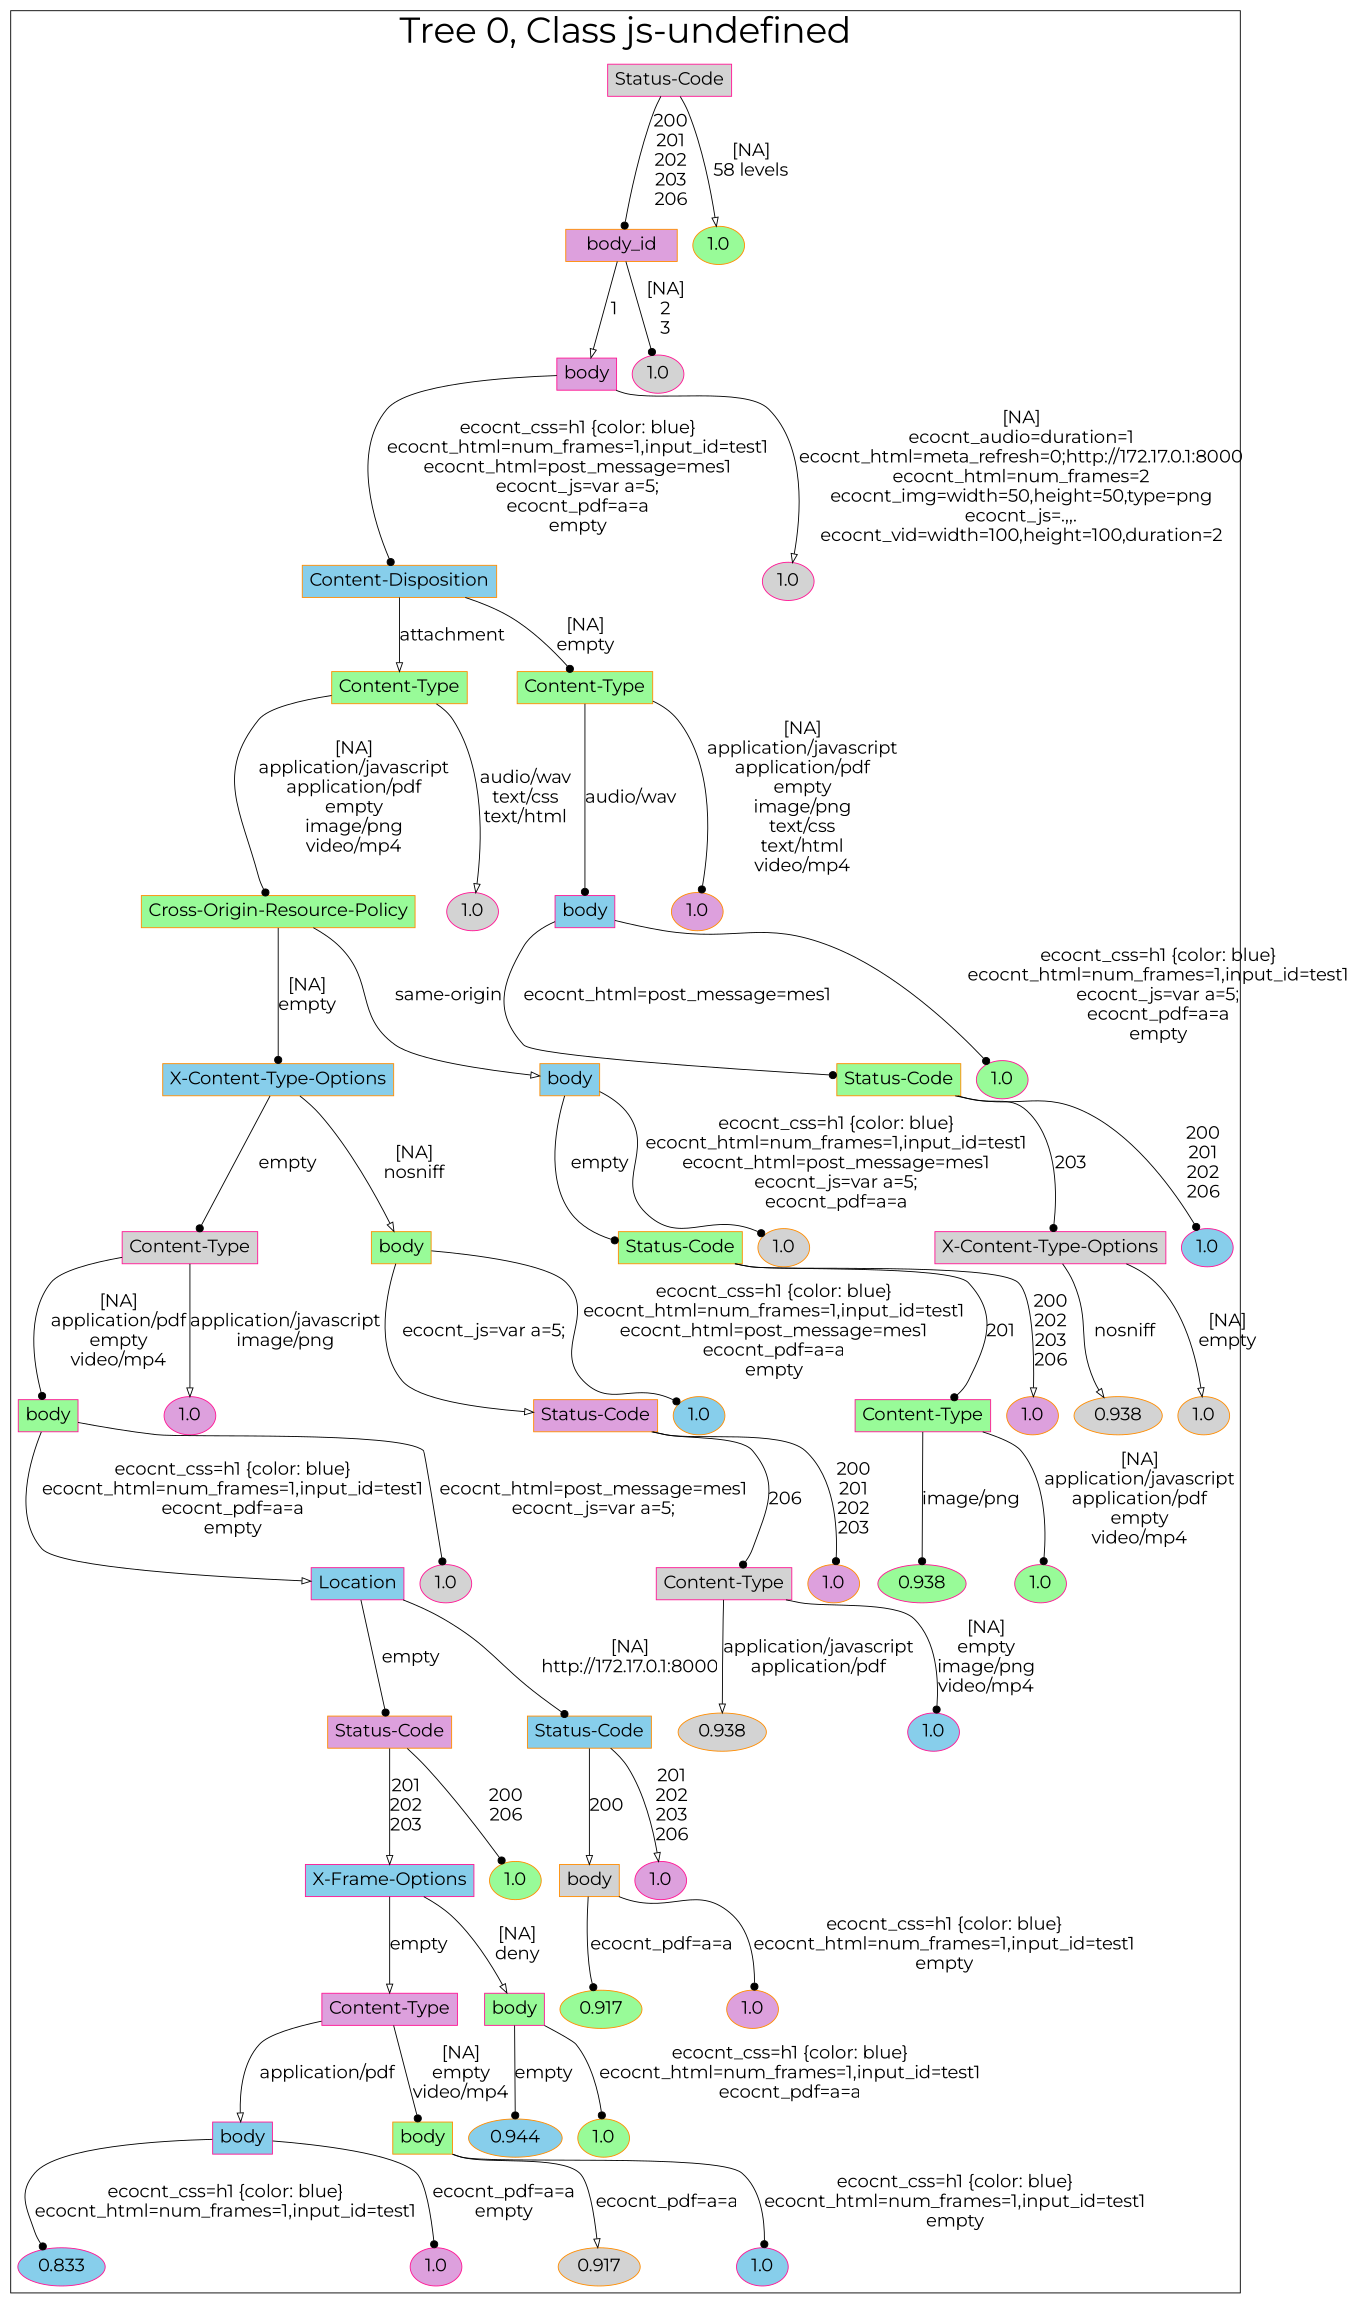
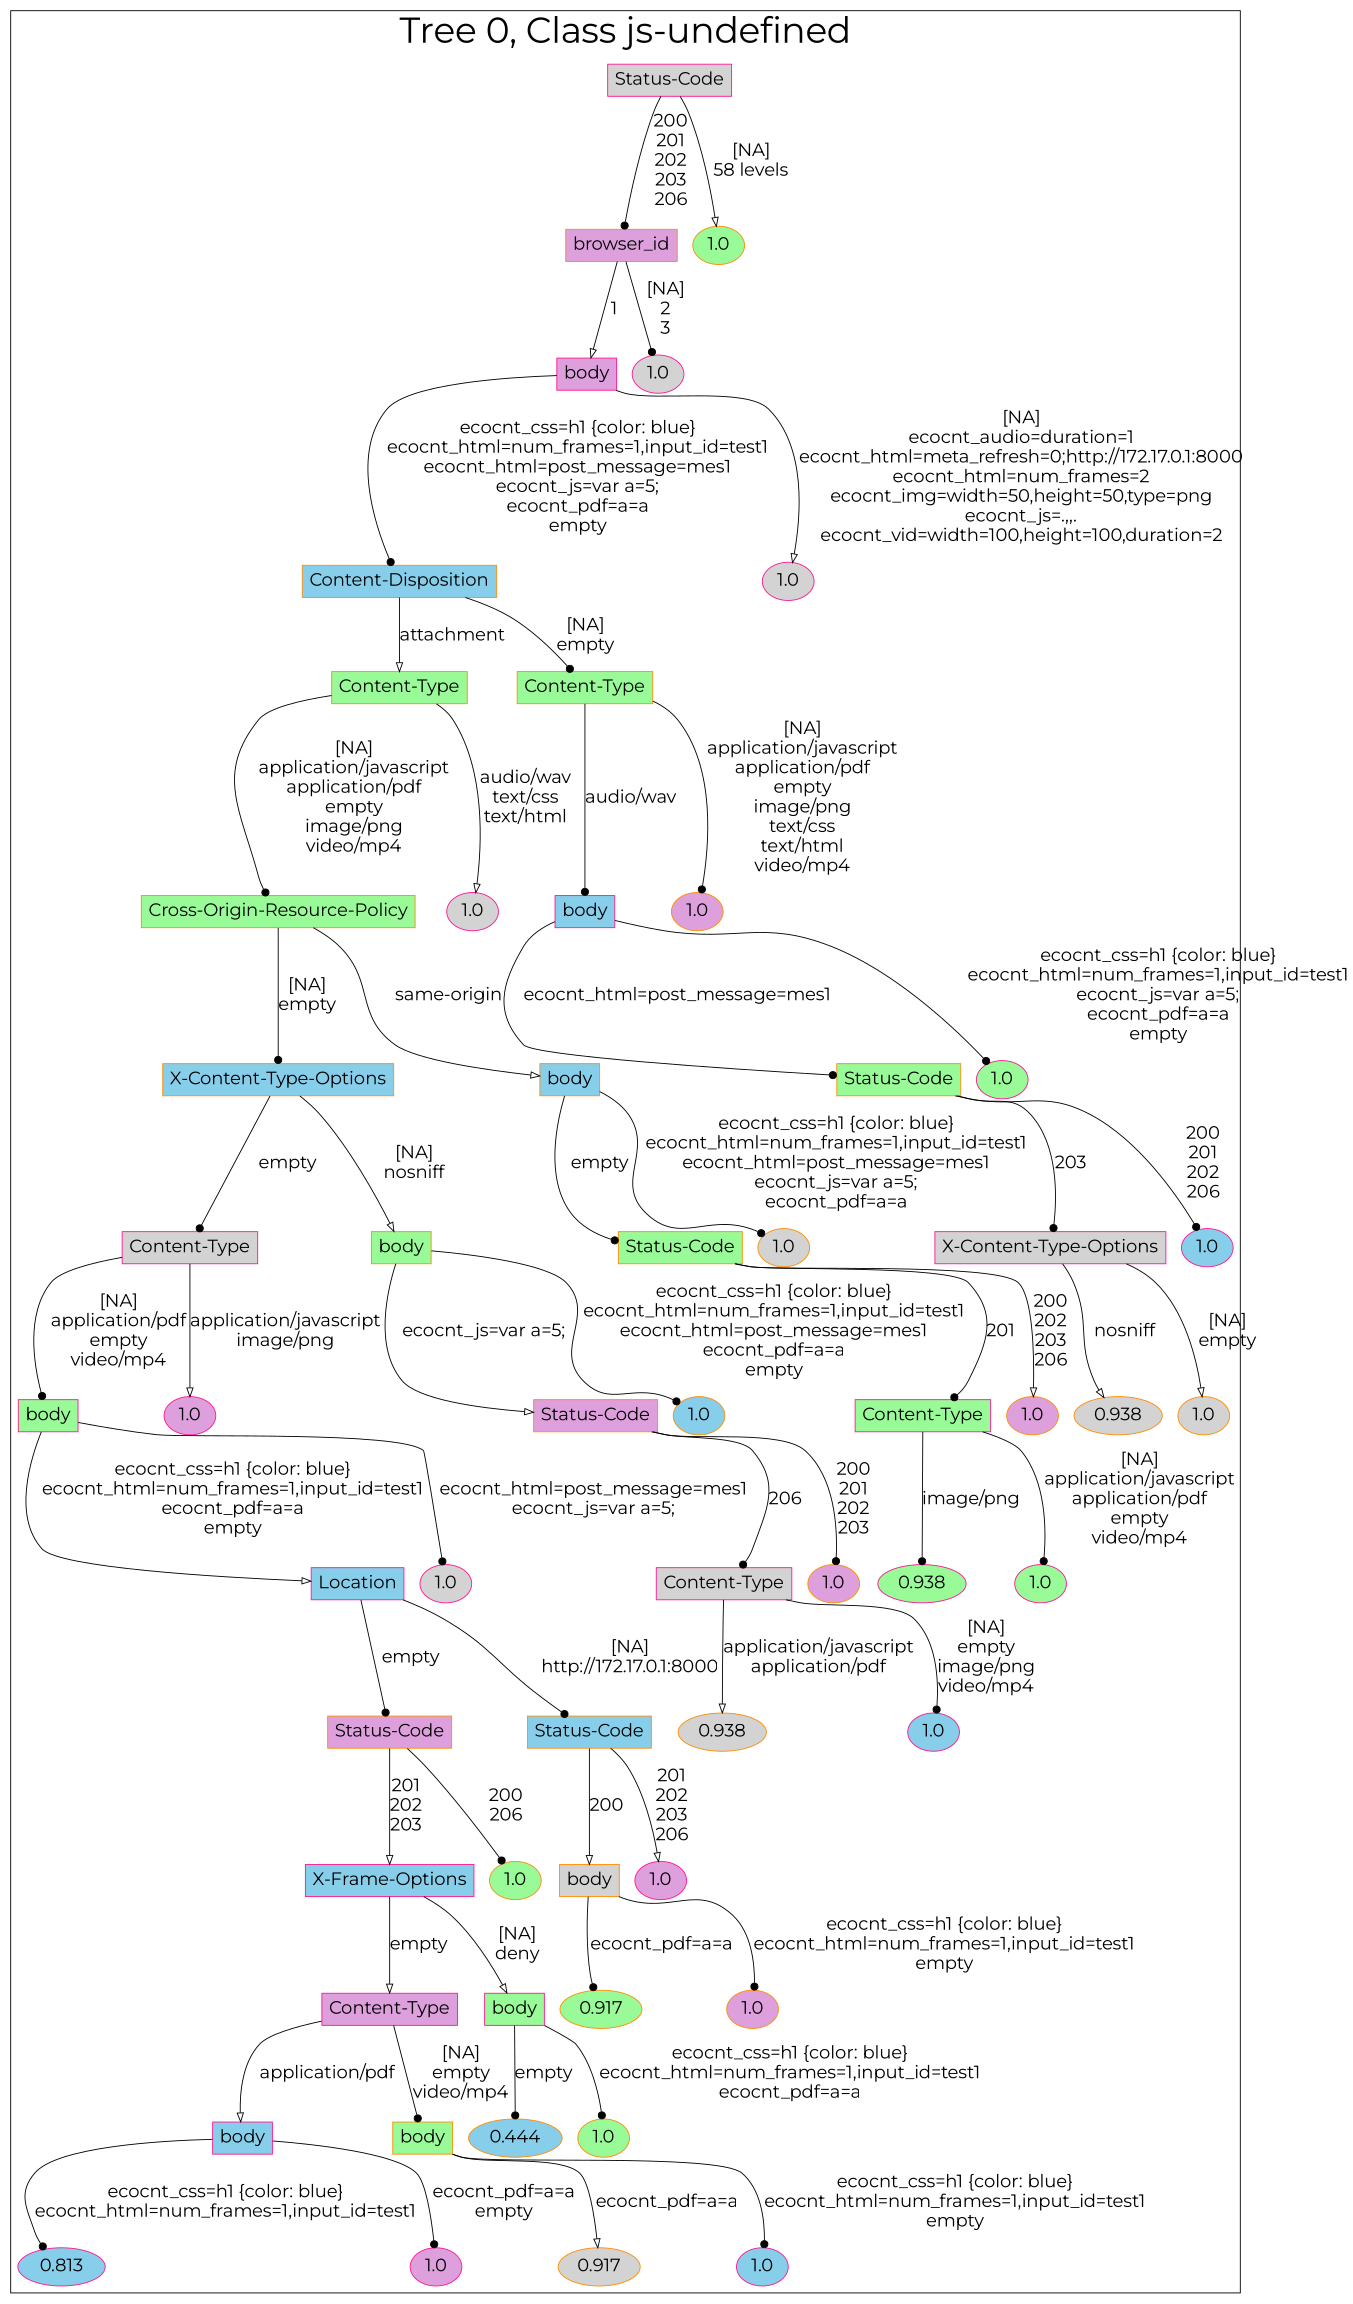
  digraph {
    fontname=Montserrat
    node [color=darkorange fillcolor=palegreen fontname=Montserrat fontsize=20 style=filled]
    edge [arrowhead=dot fontname=Montserrat fontsize=20]
    n1 [color=deeppink fillcolor=lightgrey label="Status-Code" shape=box]
-   n2 [fillcolor=plum label=body_id shape=box]
+   n2 [fillcolor=plum label=browser_id shape=box]
    n3 [label=1.0]
    n4 [color=deeppink fillcolor=plum label=body shape=box]
    n5 [color=deeppink fillcolor=lightgrey label=1.0]
    n6 [fillcolor=skyblue label="Content-Disposition" shape=box]
    n7 [color=deeppink fillcolor=lightgrey label=1.0]
    n8 [label="Content-Type" shape=box]
    n9 [label="Content-Type" shape=box]
    n10 [label="Cross-Origin-Resource-Policy" shape=box]
    n11 [color=deeppink fillcolor=lightgrey label=1.0]
    n12 [color=deeppink fillcolor=skyblue label=body shape=box]
    n13 [fillcolor=plum label=1.0]
    n14 [fillcolor=skyblue label="X-Content-Type-Options" shape=box]
    n15 [fillcolor=skyblue label=body shape=box]
    n16 [label="Status-Code" shape=box]
    n17 [color=deeppink label=1.0]
    n18 [color=deeppink fillcolor=lightgrey label="Content-Type" shape=box]
    n19 [label=body shape=box]
    n20 [label="Status-Code" shape=box]
    n21 [fillcolor=lightgrey label=1.0]
    n22 [color=deeppink fillcolor=lightgrey label="X-Content-Type-Options" shape=box]
    n23 [color=deeppink fillcolor=skyblue label=1.0]
    n24 [color=deeppink label=body shape=box]
    n25 [color=deeppink fillcolor=plum label=1.0]
    n26 [fillcolor=plum label="Status-Code" shape=box]
    n27 [fillcolor=skyblue label=1.0]
    n28 [color=deeppink label="Content-Type" shape=box]
    n29 [fillcolor=plum label=1.0]
    n30 [fillcolor=lightgrey label=0.938]
    n31 [fillcolor=lightgrey label=1.0]
    n32 [color=deeppink fillcolor=skyblue label=Location shape=box]
    n33 [color=deeppink fillcolor=lightgrey label=1.0]
    n34 [color=deeppink fillcolor=lightgrey label="Content-Type" shape=box]
    n35 [fillcolor=plum label=1.0]
    n36 [color=deeppink label=0.938]
    n37 [color=deeppink label=1.0]
    n38 [fillcolor=plum label="Status-Code" shape=box]
    n39 [fillcolor=skyblue label="Status-Code" shape=box]
    n40 [fillcolor=lightgrey label=0.938]
    n41 [color=deeppink fillcolor=skyblue label=1.0]
    n42 [color=deeppink fillcolor=skyblue label="X-Frame-Options" shape=box]
    n43 [label=1.0]
    n44 [fillcolor=lightgrey label=body shape=box]
    n45 [color=deeppink fillcolor=plum label=1.0]
    n46 [color=deeppink fillcolor=plum label="Content-Type" shape=box]
    n47 [color=deeppink label=body shape=box]
    n48 [label=0.917]
    n49 [fillcolor=plum label=1.0]
    n50 [color=deeppink fillcolor=skyblue label=body shape=box]
    n51 [label=body shape=box]
-   n52 [fillcolor=skyblue label=0.944]
+   n52 [fillcolor=skyblue label=0.444]
    n53 [label=1.0]
-   n54 [color=deeppink fillcolor=skyblue label=0.833]
+   n54 [color=deeppink fillcolor=skyblue label=0.813]
    n55 [color=deeppink fillcolor=plum label=1.0]
    n56 [fillcolor=lightgrey label=0.917]
    n57 [color=deeppink fillcolor=skyblue label=1.0]
    subgraph cluster_1 {
      fontsize=40
      label="Tree 0, Class js-undefined"
      subgraph sub_2 {
        fontsize=40
        label="Tree 0, Class js-undefined"
        n1
      }
      subgraph sub_3 {
        fontsize=40
        label="Tree 0, Class js-undefined"
        n2
        n3
      }
      subgraph sub_4 {
        fontsize=40
        label="Tree 0, Class js-undefined"
        n4
        n5
      }
      subgraph sub_5 {
        fontsize=40
        label="Tree 0, Class js-undefined"
        n6
        n7
      }
      subgraph sub_6 {
        fontsize=40
        label="Tree 0, Class js-undefined"
        n8
        n9
      }
      subgraph sub_7 {
        fontsize=40
        label="Tree 0, Class js-undefined"
        n10
        n11
        n12
        n13
      }
      subgraph sub_8 {
        fontsize=40
        label="Tree 0, Class js-undefined"
        n14
        n15
        n16
        n17
      }
      subgraph sub_9 {
        fontsize=40
        label="Tree 0, Class js-undefined"
        n18
        n19
        n20
        n21
        n22
        n23
      }
      subgraph sub_10 {
        fontsize=40
        label="Tree 0, Class js-undefined"
        n24
        n25
        n26
        n27
        n28
        n29
        n30
        n31
      }
      subgraph sub_11 {
        fontsize=40
        label="Tree 0, Class js-undefined"
        n32
        n33
        n34
        n35
        n36
        n37
      }
      subgraph sub_12 {
        fontsize=40
        label="Tree 0, Class js-undefined"
        n38
        n39
        n40
        n41
      }
      subgraph sub_13 {
        fontsize=40
        label="Tree 0, Class js-undefined"
        n42
        n43
        n44
        n45
      }
      subgraph sub_14 {
        fontsize=40
        label="Tree 0, Class js-undefined"
        n46
        n47
        n48
        n49
      }
      subgraph sub_15 {
        fontsize=40
        label="Tree 0, Class js-undefined"
        n50
        n51
        n52
        n53
      }
      subgraph sub_16 {
        fontsize=40
        label="Tree 0, Class js-undefined"
        n54
        n55
        n56
        n57
      }
    }
    n1 -> n2 [label="200\n201\n202\n203\n206\n"]
    n1 -> n3 [arrowhead=onormal label="[NA]\n58 levels\n"]
    n2 -> n4 [arrowhead=onormal label="1\n"]
    n2 -> n5 [label="[NA]\n2\n3\n"]
    n4 -> n6 [label="ecocnt_css=h1 {color: blue}\necocnt_html=num_frames=1,input_id=test1\necocnt_html=post_message=mes1\necocnt_js=var a=5;\necocnt_pdf=a=a\nempty\n"]
    n4 -> n7 [arrowhead=onormal label="[NA]\necocnt_audio=duration=1\necocnt_html=meta_refresh=0;http://172.17.0.1:8000\necocnt_html=num_frames=2\necocnt_img=width=50,height=50,type=png\necocnt_js=.,,.\necocnt_vid=width=100,height=100,duration=2\n"]
    n6 -> n8 [arrowhead=onormal label="attachment\n"]
    n6 -> n9 [label="[NA]\nempty\n"]
    n8 -> n10 [label="[NA]\napplication/javascript\napplication/pdf\nempty\nimage/png\nvideo/mp4\n"]
    n8 -> n11 [arrowhead=onormal label="audio/wav\ntext/css\ntext/html\n"]
    n9 -> n12 [label="audio/wav\n"]
    n9 -> n13 [label="[NA]\napplication/javascript\napplication/pdf\nempty\nimage/png\ntext/css\ntext/html\nvideo/mp4\n"]
    n10 -> n14 [label="[NA]\nempty\n"]
    n10 -> n15 [arrowhead=onormal label="same-origin\n"]
    n12 -> n16 [label="ecocnt_html=post_message=mes1\n"]
    n12 -> n17 [label="ecocnt_css=h1 {color: blue}\necocnt_html=num_frames=1,input_id=test1\necocnt_js=var a=5;\necocnt_pdf=a=a\nempty\n"]
    n14 -> n18 [label="empty\n"]
    n14 -> n19 [arrowhead=onormal label="[NA]\nnosniff\n"]
    n15 -> n20 [label="empty\n"]
    n15 -> n21 [label="ecocnt_css=h1 {color: blue}\necocnt_html=num_frames=1,input_id=test1\necocnt_html=post_message=mes1\necocnt_js=var a=5;\necocnt_pdf=a=a\n"]
    n16 -> n22 [label="203\n"]
    n16 -> n23 [label="200\n201\n202\n206\n"]
    n18 -> n24 [label="[NA]\napplication/pdf\nempty\nvideo/mp4\n"]
    n18 -> n25 [arrowhead=onormal label="application/javascript\nimage/png\n"]
    n19 -> n26 [arrowhead=onormal label="ecocnt_js=var a=5;\n"]
    n19 -> n27 [label="ecocnt_css=h1 {color: blue}\necocnt_html=num_frames=1,input_id=test1\necocnt_html=post_message=mes1\necocnt_pdf=a=a\nempty\n"]
    n20 -> n28 [label="201\n"]
    n20 -> n29 [arrowhead=onormal label="200\n202\n203\n206\n"]
    n22 -> n30 [arrowhead=onormal label="nosniff\n"]
    n22 -> n31 [arrowhead=onormal label="[NA]\nempty\n"]
    n24 -> n32 [arrowhead=onormal label="ecocnt_css=h1 {color: blue}\necocnt_html=num_frames=1,input_id=test1\necocnt_pdf=a=a\nempty\n"]
    n24 -> n33 [label="ecocnt_html=post_message=mes1\necocnt_js=var a=5;\n"]
    n26 -> n34 [label="206\n"]
    n26 -> n35 [label="200\n201\n202\n203\n"]
    n28 -> n36 [label="image/png\n"]
    n28 -> n37 [label="[NA]\napplication/javascript\napplication/pdf\nempty\nvideo/mp4\n"]
    n32 -> n38 [label="empty\n"]
    n32 -> n39 [label="[NA]\nhttp://172.17.0.1:8000\n"]
    n34 -> n40 [arrowhead=onormal label="application/javascript\napplication/pdf\n"]
    n34 -> n41 [label="[NA]\nempty\nimage/png\nvideo/mp4\n"]
    n38 -> n42 [arrowhead=onormal label="201\n202\n203\n"]
    n38 -> n43 [label="200\n206\n"]
    n39 -> n44 [arrowhead=onormal label="200\n"]
    n39 -> n45 [arrowhead=onormal label="201\n202\n203\n206\n"]
    n42 -> n46 [arrowhead=onormal label="empty\n"]
    n42 -> n47 [arrowhead=onormal label="[NA]\ndeny\n"]
    n44 -> n48 [label="ecocnt_pdf=a=a\n"]
    n44 -> n49 [label="ecocnt_css=h1 {color: blue}\necocnt_html=num_frames=1,input_id=test1\nempty\n"]
    n46 -> n50 [arrowhead=onormal label="application/pdf\n"]
    n46 -> n51 [label="[NA]\nempty\nvideo/mp4\n"]
    n47 -> n52 [label="empty\n"]
    n47 -> n53 [label="ecocnt_css=h1 {color: blue}\necocnt_html=num_frames=1,input_id=test1\necocnt_pdf=a=a\n"]
    n50 -> n54 [label="ecocnt_css=h1 {color: blue}\necocnt_html=num_frames=1,input_id=test1\n"]
    n50 -> n55 [label="ecocnt_pdf=a=a\nempty\n"]
    n51 -> n56 [arrowhead=onormal label="ecocnt_pdf=a=a\n"]
    n51 -> n57 [label="ecocnt_css=h1 {color: blue}\necocnt_html=num_frames=1,input_id=test1\nempty\n"]
  }
